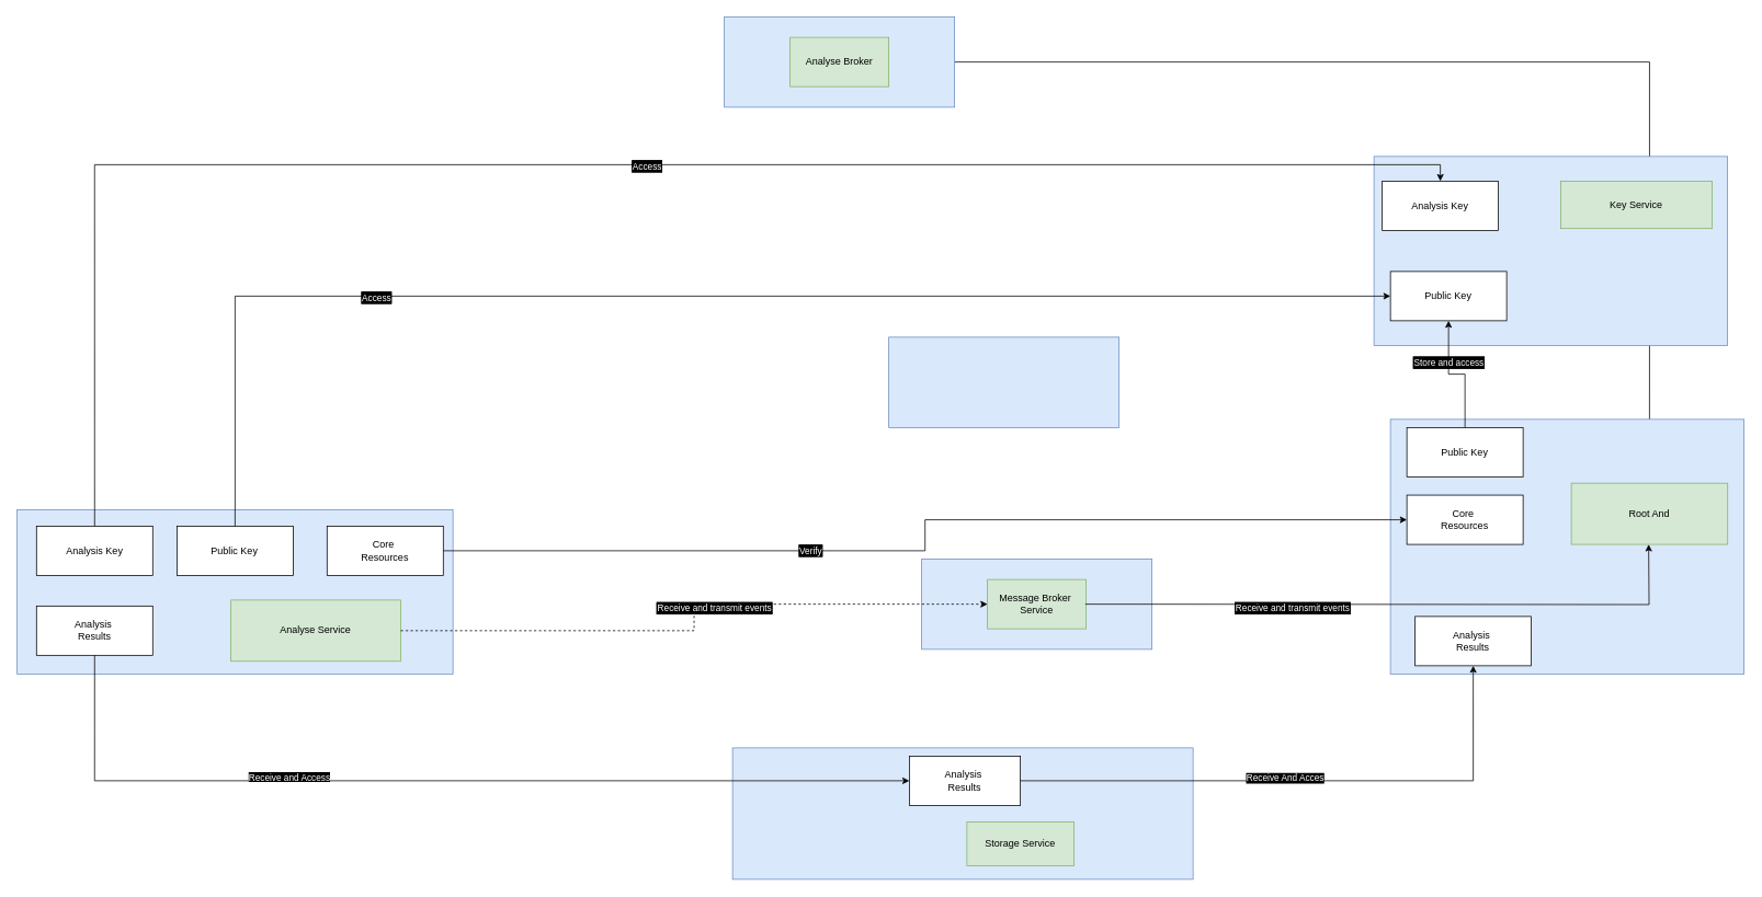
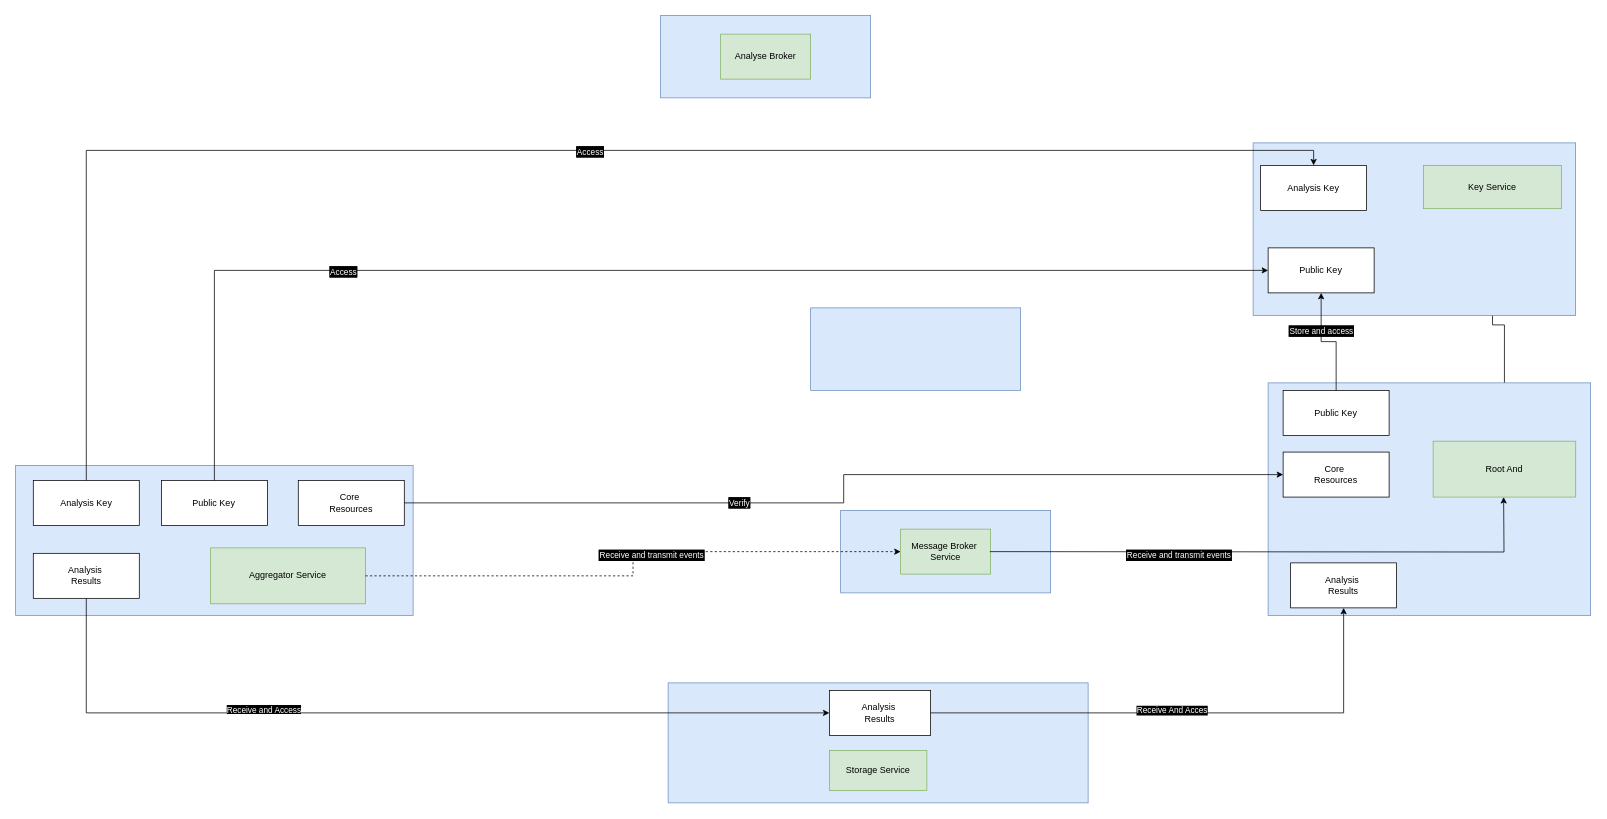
  <mxCell id="0" />
  <mxCell id="1" parent="0" />
- <mxCell id="2" style="edgeStyle=orthogonalEdgeStyle;rounded=0;orthogonalLoop=1;jettySize=auto;html=1;entryX=1;entryY=0.5;entryDx=0;entryDy=0;fontColor=#FFFFFF;strokeColor=default;exitX=0.5;exitY=0;exitDx=0;exitDy=0;" edge="1" parent="1" source="28" target="48"><mxGeometry relative="1" as="geometry" /></mxCell>
+ <mxCell id="2" style="edgeStyle=orthogonalEdgeStyle;rounded=0;orthogonalLoop=1;jettySize=auto;html=1;fontColor=#FFFFFF;strokeColor=default;exitX=0.5;exitY=0;exitDx=0;exitDy=0;" edge="1" parent="1" source="28" target="13"><mxGeometry relative="1" as="geometry" /></mxCell>
  <mxCell id="3" value="" style="group" vertex="1" connectable="0" parent="1"><mxGeometry x="1080" y="410" width="280" height="110" as="geometry" /></mxCell>
  <mxCell id="4" value="" style="rounded=0;whiteSpace=wrap;html=1;fillColor=#dae8fc;strokeColor=#6c8ebf;" vertex="1" parent="3"><mxGeometry width="280" height="110" as="geometry" /></mxCell>
  <mxCell id="5" value="" style="group" vertex="1" connectable="0" parent="1"><mxGeometry x="890" y="910" width="560" height="160" as="geometry" /></mxCell>
  <mxCell id="6" value="" style="rounded=0;whiteSpace=wrap;html=1;fillColor=#dae8fc;strokeColor=#6c8ebf;" vertex="1" parent="5"><mxGeometry width="560" height="160" as="geometry" /></mxCell>
- <mxCell id="7" value="Storage Service" style="rounded=0;whiteSpace=wrap;html=1;fillColor=#d5e8d4;strokeColor=#82b366;" vertex="1" parent="5"><mxGeometry x="285" y="90" width="130" height="53.64" as="geometry" /></mxCell>
+ <mxCell id="7" value="Storage Service" style="rounded=0;whiteSpace=wrap;html=1;fillColor=#d5e8d4;strokeColor=#82b366;" vertex="1" parent="5"><mxGeometry x="215" y="90" width="130" height="53.64" as="geometry" /></mxCell>
  <mxCell id="8" value="Analysis&amp;nbsp;&lt;br&gt;Results" style="rounded=0;whiteSpace=wrap;html=1;" vertex="1" parent="5"><mxGeometry x="215" y="10" width="135" height="60" as="geometry" /></mxCell>
  <mxCell id="9" value="" style="group" vertex="1" connectable="0" parent="1"><mxGeometry x="1670" y="190" width="430" height="230" as="geometry" /></mxCell>
  <mxCell id="10" value="" style="rounded=0;whiteSpace=wrap;html=1;fillColor=#dae8fc;strokeColor=#6c8ebf;" vertex="1" parent="9"><mxGeometry width="430" height="230" as="geometry" /></mxCell>
  <mxCell id="11" value="Public Key" style="rounded=0;whiteSpace=wrap;html=1;" vertex="1" parent="9"><mxGeometry x="19.996" y="140" width="141.333" height="60" as="geometry" /></mxCell>
  <mxCell id="12" value="Analysis Key" style="rounded=0;whiteSpace=wrap;html=1;" vertex="1" parent="9"><mxGeometry x="10" y="30" width="141.33" height="60" as="geometry" /></mxCell>
  <mxCell id="13" value="Key Service" style="rounded=0;whiteSpace=wrap;html=1;fillColor=#d5e8d4;strokeColor=#82b366;" vertex="1" parent="9"><mxGeometry x="227.04" y="30.0" width="184.29" height="57.73" as="geometry" /></mxCell>
  <mxCell id="14" value="" style="group" vertex="1" connectable="0" parent="1"><mxGeometry x="1120" y="680" width="280" height="110" as="geometry" /></mxCell>
  <mxCell id="15" value="" style="rounded=0;whiteSpace=wrap;html=1;fillColor=#dae8fc;strokeColor=#6c8ebf;" vertex="1" parent="14"><mxGeometry width="280" height="110" as="geometry" /></mxCell>
  <mxCell id="16" value="Message Broker&amp;nbsp;&lt;br&gt;Service" style="rounded=0;whiteSpace=wrap;html=1;fillColor=#d5e8d4;strokeColor=#82b366;" vertex="1" parent="14"><mxGeometry x="80" y="25" width="120" height="60" as="geometry" /></mxCell>
  <mxCell id="17" value="" style="group" vertex="1" connectable="0" parent="1"><mxGeometry x="20" y="620" width="530" height="200" as="geometry" /></mxCell>
  <mxCell id="18" value="" style="rounded=0;whiteSpace=wrap;html=1;fillColor=#dae8fc;strokeColor=#6c8ebf;" vertex="1" parent="17"><mxGeometry width="530" height="200" as="geometry" /></mxCell>
- <mxCell id="19" value="Analyse Service" style="rounded=0;whiteSpace=wrap;html=1;fillColor=#d5e8d4;strokeColor=#82b366;" vertex="1" parent="17"><mxGeometry x="260" y="110.01" width="206.44" height="74.55" as="geometry" /></mxCell>
+ <mxCell id="19" value="Aggregator Service" style="rounded=0;whiteSpace=wrap;html=1;fillColor=#d5e8d4;strokeColor=#82b366;" vertex="1" parent="17"><mxGeometry x="260" y="110.01" width="206.44" height="74.55" as="geometry" /></mxCell>
  <mxCell id="20" value="Analysis Key" style="rounded=0;whiteSpace=wrap;html=1;" vertex="1" parent="17"><mxGeometry x="23.559" y="20" width="141.333" height="60" as="geometry" /></mxCell>
  <mxCell id="21" value="Public Key" style="rounded=0;whiteSpace=wrap;html=1;" vertex="1" parent="17"><mxGeometry x="194.336" y="20" width="141.333" height="60" as="geometry" /></mxCell>
  <mxCell id="22" value="Core&amp;nbsp;&lt;br&gt;Resources" style="rounded=0;whiteSpace=wrap;html=1;" vertex="1" parent="17"><mxGeometry x="376.886" y="20" width="141.333" height="60" as="geometry" /></mxCell>
  <mxCell id="23" value="Analysis&amp;nbsp;&lt;br&gt;Results" style="rounded=0;whiteSpace=wrap;html=1;" vertex="1" parent="17"><mxGeometry x="23.559" y="117.28" width="141.333" height="60" as="geometry" /></mxCell>
  <mxCell id="24" style="edgeStyle=orthogonalEdgeStyle;rounded=0;orthogonalLoop=1;jettySize=auto;html=1;exitX=0.5;exitY=0;exitDx=0;exitDy=0;entryX=0;entryY=0.5;entryDx=0;entryDy=0;" edge="1" parent="1" source="21" target="11"><mxGeometry relative="1" as="geometry" /></mxCell>
  <mxCell id="25" value="Access" style="edgeLabel;html=1;align=center;verticalAlign=middle;resizable=0;points=[];labelBackgroundColor=#000000;fontColor=#FFFFFF;labelBorderColor=default;" vertex="1" connectable="0" parent="24"><mxGeometry x="-0.465" y="-1" relative="1" as="geometry"><mxPoint x="1" as="offset" /></mxGeometry></mxCell>
  <mxCell id="26" value="" style="group" vertex="1" connectable="0" parent="1"><mxGeometry x="1690" y="510" width="430" height="310" as="geometry" /></mxCell>
  <mxCell id="27" value="" style="rounded=0;whiteSpace=wrap;html=1;fillColor=#dae8fc;strokeColor=#6c8ebf;" vertex="1" parent="26"><mxGeometry width="430" height="310" as="geometry" /></mxCell>
  <mxCell id="28" value="Root And" style="rounded=0;whiteSpace=wrap;html=1;fillColor=#d5e8d4;strokeColor=#82b366;" vertex="1" parent="26"><mxGeometry x="219.996" y="77.72" width="190.129" height="74.55" as="geometry" /></mxCell>
  <mxCell id="29" value="Public Key" style="rounded=0;whiteSpace=wrap;html=1;" vertex="1" parent="26"><mxGeometry x="19.996" y="10" width="141.333" height="60" as="geometry" /></mxCell>
  <mxCell id="30" value="Core&amp;nbsp;&lt;br&gt;Resources" style="rounded=0;whiteSpace=wrap;html=1;" vertex="1" parent="26"><mxGeometry x="19.996" y="92.27" width="141.333" height="60" as="geometry" /></mxCell>
  <mxCell id="31" value="Analysis&amp;nbsp;&lt;br&gt;Results" style="rounded=0;whiteSpace=wrap;html=1;" vertex="1" parent="26"><mxGeometry x="29.999" y="240" width="141.333" height="60" as="geometry" /></mxCell>
  <mxCell id="32" style="edgeStyle=orthogonalEdgeStyle;rounded=0;orthogonalLoop=1;jettySize=auto;html=1;fontColor=#FFFFFF;" edge="1" parent="1" source="22" target="30"><mxGeometry relative="1" as="geometry" /></mxCell>
  <mxCell id="33" value="&lt;span style=&quot;&quot;&gt;Verify&lt;/span&gt;" style="edgeLabel;html=1;align=center;verticalAlign=middle;resizable=0;points=[];fontColor=#FFFFFF;labelBorderColor=default;labelBackgroundColor=#000000;" vertex="1" connectable="0" parent="32"><mxGeometry x="-0.261" y="1" relative="1" as="geometry"><mxPoint x="-1" as="offset" /></mxGeometry></mxCell>
  <mxCell id="34" style="edgeStyle=orthogonalEdgeStyle;rounded=0;orthogonalLoop=1;jettySize=auto;html=1;entryX=0.5;entryY=1;entryDx=0;entryDy=0;fontColor=#FFFFFF;exitX=1;exitY=0.5;exitDx=0;exitDy=0;" edge="1" parent="1" source="8" target="31"><mxGeometry relative="1" as="geometry" /></mxCell>
  <mxCell id="35" value="Receive And Acces" style="edgeLabel;html=1;align=center;verticalAlign=middle;resizable=0;points=[];fontColor=#FFFFFF;labelBackgroundColor=#000000;" vertex="1" connectable="0" parent="34"><mxGeometry x="-0.069" y="4" relative="1" as="geometry"><mxPoint x="-1" as="offset" /></mxGeometry></mxCell>
  <mxCell id="36" style="edgeStyle=orthogonalEdgeStyle;rounded=0;orthogonalLoop=1;jettySize=auto;html=1;entryX=0;entryY=0.5;entryDx=0;entryDy=0;fontColor=#FFFFFF;exitX=0.5;exitY=1;exitDx=0;exitDy=0;" edge="1" parent="1" source="23" target="8"><mxGeometry relative="1" as="geometry" /></mxCell>
  <mxCell id="37" value="&lt;span style=&quot;background-color: rgb(0 , 0 , 0)&quot;&gt;Receive and Access&lt;/span&gt;" style="edgeLabel;html=1;align=center;verticalAlign=middle;resizable=0;points=[];fontColor=#FFFFFF;" vertex="1" connectable="0" parent="36"><mxGeometry x="-0.32" y="5" relative="1" as="geometry"><mxPoint as="offset" /></mxGeometry></mxCell>
  <mxCell id="38" style="edgeStyle=orthogonalEdgeStyle;rounded=0;orthogonalLoop=1;jettySize=auto;html=1;fontColor=#FFFFFF;strokeColor=default;entryX=0;entryY=0.5;entryDx=0;entryDy=0;dashed=1;" edge="1" parent="1" source="19" target="16"><mxGeometry relative="1" as="geometry" /></mxCell>
  <mxCell id="39" value="&lt;span style=&quot;&quot;&gt;Receive and transmit events&lt;/span&gt;" style="edgeLabel;html=1;align=center;verticalAlign=middle;resizable=0;points=[];fontColor=#FFFFFF;labelBorderColor=default;labelBackgroundColor=#000000;" vertex="1" connectable="0" parent="38"><mxGeometry x="0.105" y="-4" relative="1" as="geometry"><mxPoint x="1" as="offset" /></mxGeometry></mxCell>
  <mxCell id="40" style="edgeStyle=orthogonalEdgeStyle;rounded=0;orthogonalLoop=1;jettySize=auto;html=1;exitX=1;exitY=0.5;exitDx=0;exitDy=0;fontColor=#FFFFFF;strokeColor=default;" edge="1" parent="1"><mxGeometry relative="1" as="geometry"><mxPoint x="1319" y="735" as="sourcePoint" /><mxPoint x="2004" y="662.27" as="targetPoint" /></mxGeometry></mxCell>
  <mxCell id="41" value="Receive and transmit events" style="edgeLabel;html=1;align=center;verticalAlign=middle;resizable=0;points=[];fontColor=#FFFFFF;labelBackgroundColor=#000000;spacing=2;labelBorderColor=default;" vertex="1" connectable="0" parent="40"><mxGeometry x="-0.336" y="-4" relative="1" as="geometry"><mxPoint as="offset" /></mxGeometry></mxCell>
  <mxCell id="42" style="edgeStyle=orthogonalEdgeStyle;rounded=0;orthogonalLoop=1;jettySize=auto;html=1;entryX=0.5;entryY=0;entryDx=0;entryDy=0;fontColor=#FFFFFF;strokeColor=default;exitX=0.5;exitY=0;exitDx=0;exitDy=0;" edge="1" parent="1" source="20" target="12"><mxGeometry relative="1" as="geometry" /></mxCell>
  <mxCell id="43" value="Access" style="edgeLabel;html=1;align=center;verticalAlign=middle;resizable=0;points=[];fontColor=#FFFFFF;labelBackgroundColor=#000000;labelBorderColor=default;" vertex="1" connectable="0" parent="42"><mxGeometry x="0.06" y="-1" relative="1" as="geometry"><mxPoint as="offset" /></mxGeometry></mxCell>
  <mxCell id="44" style="edgeStyle=orthogonalEdgeStyle;rounded=0;orthogonalLoop=1;jettySize=auto;html=1;fontColor=#FFFFFF;strokeColor=default;" edge="1" parent="1" source="29" target="11"><mxGeometry relative="1" as="geometry" /></mxCell>
  <mxCell id="45" value="Store and access" style="edgeLabel;html=1;align=center;verticalAlign=middle;resizable=0;points=[];fontColor=#FFFFFF;labelBackgroundColor=#000000;labelBorderColor=default;" vertex="1" connectable="0" parent="44"><mxGeometry x="0.345" relative="1" as="geometry"><mxPoint y="1" as="offset" /></mxGeometry></mxCell>
  <mxCell id="46" value="" style="group" vertex="1" connectable="0" parent="1"><mxGeometry x="880" y="20" width="280" height="110" as="geometry" /></mxCell>
  <mxCell id="47" value="" style="rounded=0;whiteSpace=wrap;html=1;fillColor=#dae8fc;strokeColor=#6c8ebf;" vertex="1" parent="46"><mxGeometry width="280" height="110" as="geometry" /></mxCell>
  <mxCell id="48" value="Analyse Broker" style="rounded=0;whiteSpace=wrap;html=1;fillColor=#d5e8d4;strokeColor=#82b366;" vertex="1" parent="46"><mxGeometry x="80" y="25" width="120" height="60" as="geometry" /></mxCell>
